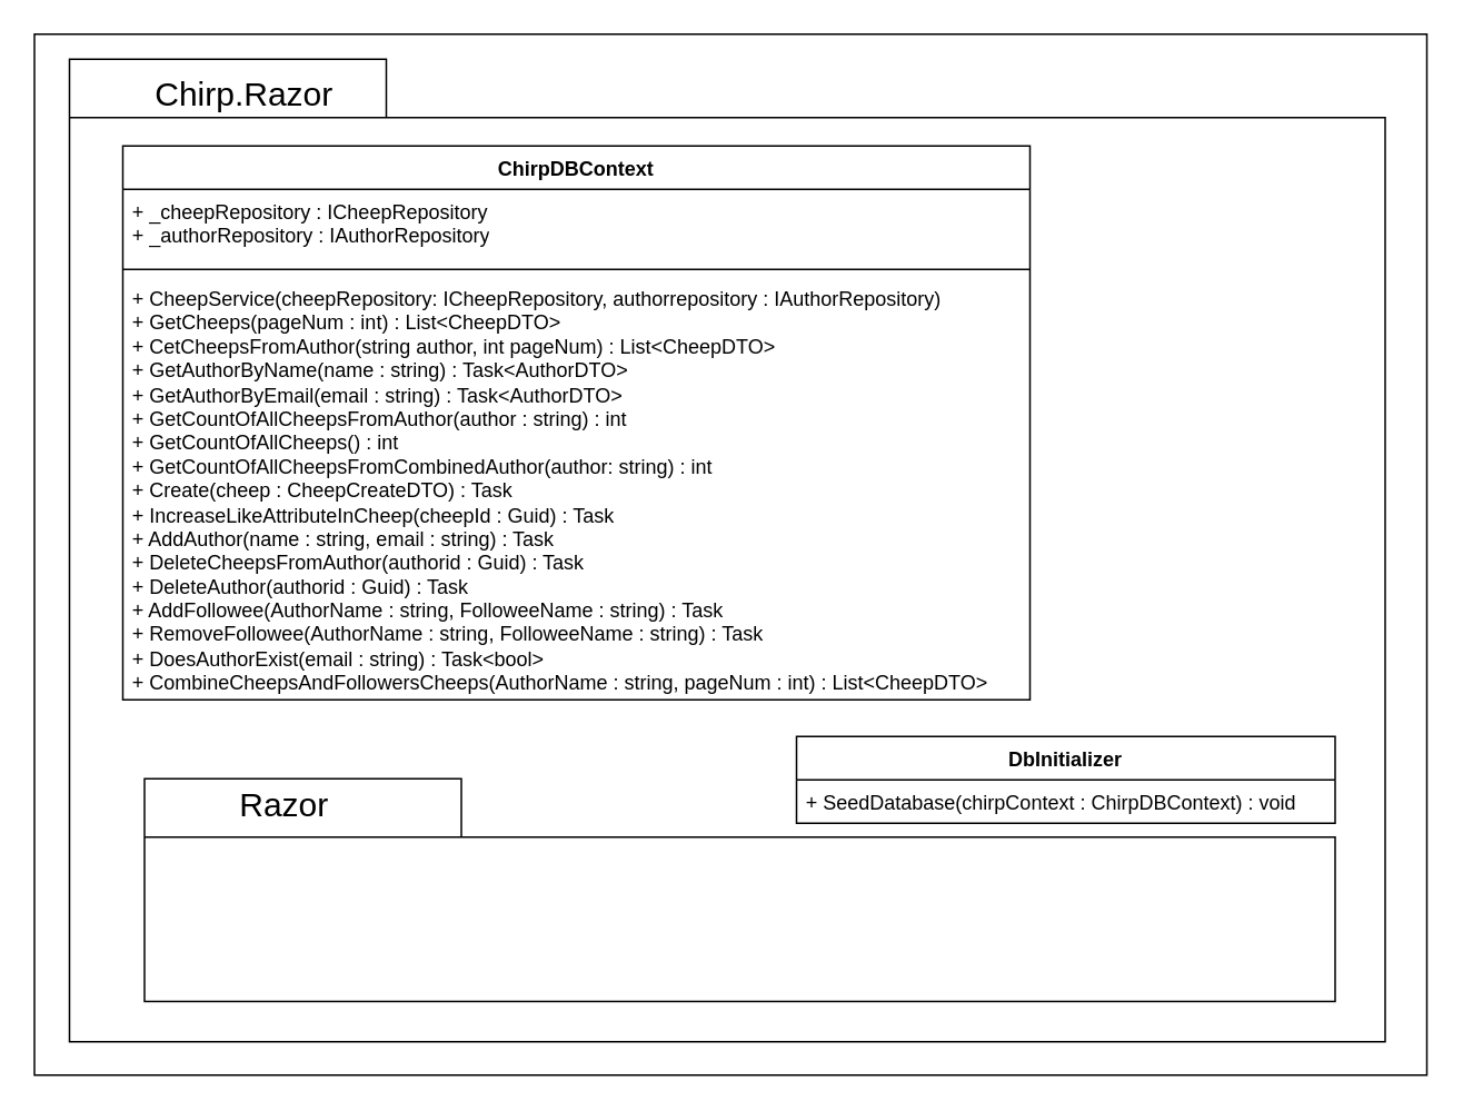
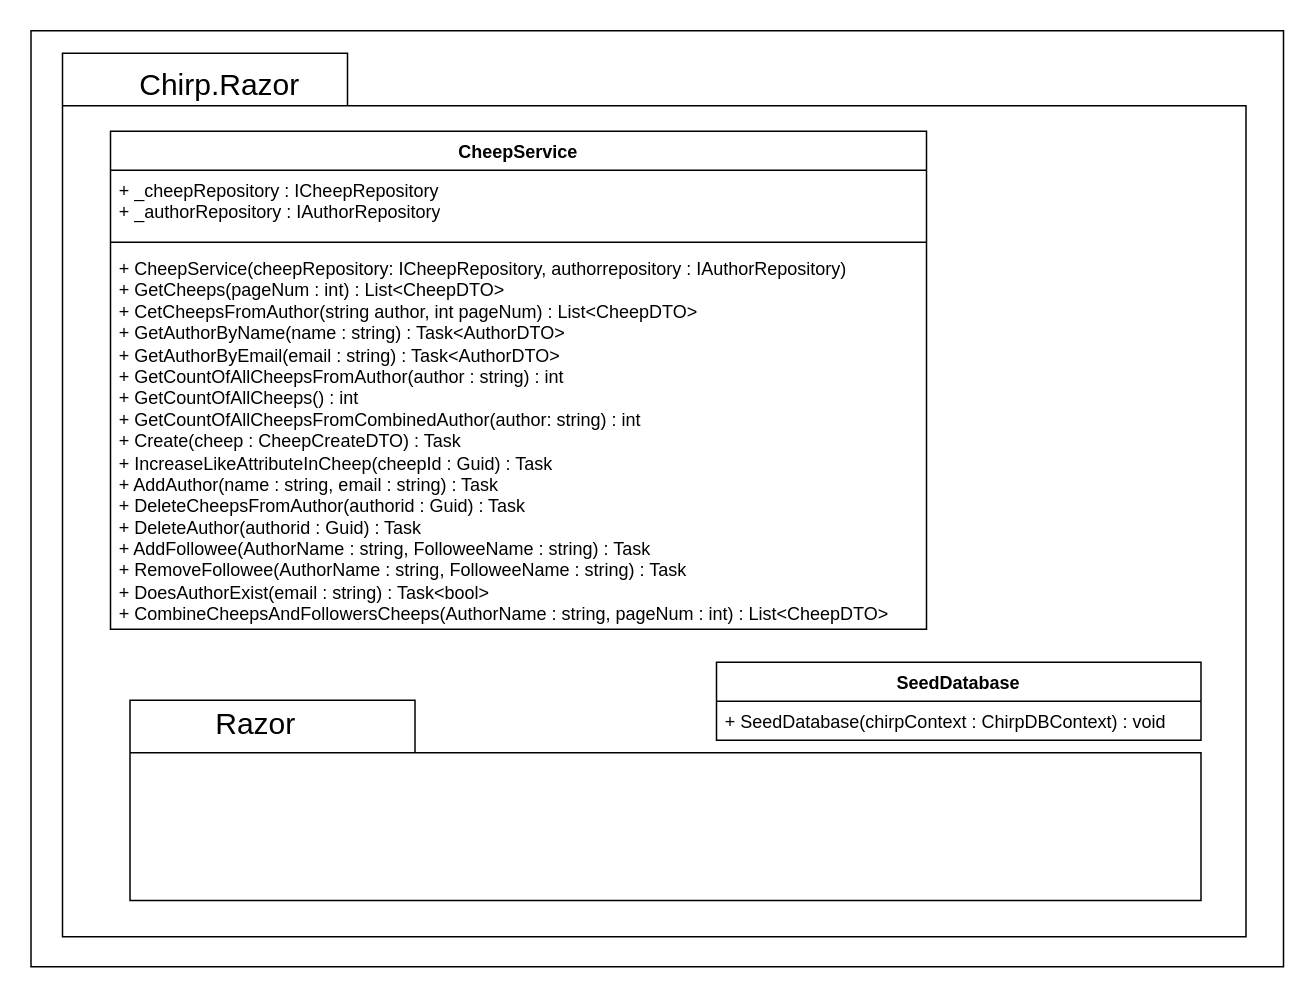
  <mxCell id="0" />
  <mxCell id="1" parent="0" />
  <mxCell id="2" value="" style="rounded=0;whiteSpace=wrap;html=1;fillColor=none;" parent="1" vertex="1"><mxGeometry x="20" y="20" width="835" height="624" as="geometry" /></mxCell>
  <mxCell id="3" value="" style="shape=folder;fontStyle=1;spacingTop=10;tabWidth=190;tabHeight=35;tabPosition=left;html=1;strokeColor=#000000;fillColor=none;" parent="1" vertex="1"><mxGeometry x="41" y="35" width="789" height="589" as="geometry" /></mxCell>
  <mxCell id="4" value="" style="shape=folder;fontStyle=1;spacingTop=10;tabWidth=190;tabHeight=35;tabPosition=left;html=1;strokeColor=#000000;fillColor=none;" parent="1" vertex="1"><mxGeometry x="86" y="466.37" width="714" height="133.5" as="geometry" /></mxCell>
  <mxCell id="5" value="&lt;font color=&quot;#000000&quot; style=&quot;font-size: 20px;&quot;&gt;Chirp.Razor&lt;/font&gt;" style="text;html=1;strokeColor=none;fillColor=none;align=center;verticalAlign=middle;whiteSpace=wrap;rounded=0;" parent="1" vertex="1"><mxGeometry x="116" y="40" width="60" height="30" as="geometry" /></mxCell>
- <mxCell id="6" value="&lt;font color=&quot;#000000&quot;&gt;DbInitializer&lt;/font&gt;" style="swimlane;fontStyle=1;align=center;verticalAlign=top;childLayout=stackLayout;horizontal=1;startSize=26;horizontalStack=0;resizeParent=1;resizeParentMax=0;resizeLast=0;collapsible=1;marginBottom=0;whiteSpace=wrap;html=1;strokeColor=#000000;fillColor=none;" parent="1" vertex="1"><mxGeometry x="477" y="441" width="323" height="52" as="geometry" /></mxCell>
+ <mxCell id="6" value="&lt;font color=&quot;#000000&quot;&gt;SeedDatabase&lt;/font&gt;" style="swimlane;fontStyle=1;align=center;verticalAlign=top;childLayout=stackLayout;horizontal=1;startSize=26;horizontalStack=0;resizeParent=1;resizeParentMax=0;resizeLast=0;collapsible=1;marginBottom=0;whiteSpace=wrap;html=1;strokeColor=#000000;fillColor=none;" parent="1" vertex="1"><mxGeometry x="477" y="441" width="323" height="52" as="geometry" /></mxCell>
  <mxCell id="7" value="&lt;font color=&quot;#000000&quot;&gt;+ SeedDatabase(&lt;/font&gt;&lt;span style=&quot;color: rgb(0, 0, 0);&quot;&gt;chirpContext :&amp;nbsp;&lt;/span&gt;&lt;font color=&quot;#000000&quot;&gt;ChirpDBContext) : void&lt;/font&gt;" style="text;strokeColor=none;fillColor=none;align=left;verticalAlign=top;spacingLeft=4;spacingRight=4;overflow=hidden;rotatable=0;points=[[0,0.5],[1,0.5]];portConstraint=eastwest;whiteSpace=wrap;html=1;" parent="6" vertex="1"><mxGeometry y="26" width="323" height="26" as="geometry" /></mxCell>
  <mxCell id="8" value="&lt;font color=&quot;#000000&quot; style=&quot;font-size: 20px;&quot;&gt;Razor&lt;/font&gt;" style="text;html=1;strokeColor=none;fillColor=none;align=center;verticalAlign=middle;whiteSpace=wrap;rounded=0;" parent="1" vertex="1"><mxGeometry x="140" y="466" width="60" height="30" as="geometry" /></mxCell>
- <mxCell id="9" value="&lt;font color=&quot;#000000&quot;&gt;ChirpDBContext&lt;/font&gt;" style="swimlane;fontStyle=1;align=center;verticalAlign=top;childLayout=stackLayout;horizontal=1;startSize=26;horizontalStack=0;resizeParent=1;resizeParentMax=0;resizeLast=0;collapsible=1;marginBottom=0;whiteSpace=wrap;html=1;strokeColor=#000000;fillColor=none;" parent="1" vertex="1"><mxGeometry x="73" y="87" width="544" height="332" as="geometry" /></mxCell>
+ <mxCell id="9" value="&lt;font color=&quot;#000000&quot;&gt;CheepService&lt;/font&gt;" style="swimlane;fontStyle=1;align=center;verticalAlign=top;childLayout=stackLayout;horizontal=1;startSize=26;horizontalStack=0;resizeParent=1;resizeParentMax=0;resizeLast=0;collapsible=1;marginBottom=0;whiteSpace=wrap;html=1;strokeColor=#000000;fillColor=none;" parent="1" vertex="1"><mxGeometry x="73" y="87" width="544" height="332" as="geometry" /></mxCell>
  <mxCell id="10" value="&lt;font color=&quot;#000000&quot;&gt;+ _cheepRepository : ICheepRepository&lt;br&gt;+ _authorRepository : IAuthorRepository&lt;/font&gt;" style="text;strokeColor=none;fillColor=none;align=left;verticalAlign=top;spacingLeft=4;spacingRight=4;overflow=hidden;rotatable=0;points=[[0,0.5],[1,0.5]];portConstraint=eastwest;whiteSpace=wrap;html=1;" parent="9" vertex="1"><mxGeometry y="26" width="544" height="44" as="geometry" /></mxCell>
  <mxCell id="11" value="" style="line;strokeWidth=1;fillColor=none;align=left;verticalAlign=middle;spacingTop=-1;spacingLeft=3;spacingRight=3;rotatable=0;labelPosition=right;points=[];portConstraint=eastwest;strokeColor=inherit;" parent="9" vertex="1"><mxGeometry y="70" width="544" height="8" as="geometry" /></mxCell>
  <mxCell id="12" value="&lt;font color=&quot;#000000&quot;&gt;+ CheepService(&lt;/font&gt;&lt;span style=&quot;color: rgb(0, 0, 0);&quot;&gt;cheepRepository:&amp;nbsp;&lt;/span&gt;&lt;font color=&quot;#000000&quot;&gt;ICheepRepository, authorrepository :&amp;nbsp;&lt;/font&gt;&lt;span style=&quot;color: rgb(0, 0, 0);&quot;&gt;IAuthorRepository&lt;/span&gt;&lt;font color=&quot;#000000&quot;&gt;)&lt;br&gt;&lt;/font&gt;&lt;font color=&quot;#000000&quot;&gt;+ GetCheeps(pageNum :&amp;nbsp;&lt;/font&gt;&lt;span style=&quot;color: rgb(0, 0, 0);&quot;&gt;int&lt;/span&gt;&lt;font color=&quot;#000000&quot;&gt;) : List&amp;lt;CheepDTO&amp;gt;&lt;br&gt;+ CetCheepsFromAuthor(string author, int pageNum) : List&amp;lt;CheepDTO&amp;gt;&lt;br&gt;+ GetAuthorByName(name : string) : Task&amp;lt;AuthorDTO&amp;gt;&lt;br&gt;+ GetAuthorByEmail(email : string) : Task&amp;lt;AuthorDTO&amp;gt;&lt;br&gt;+ GetCountOfAllCheepsFromAuthor(author : string) : int&lt;br&gt;+ GetCountOfAllCheeps() : int&lt;br&gt;+ GetCountOfAllCheepsFromCombinedAuthor(author: string) : int&lt;br&gt;+ Create(cheep : CheepCreateDTO) : Task&lt;br&gt;+ IncreaseLikeAttributeInCheep(cheepId : Guid) : Task&lt;br&gt;+ AddAuthor(name : string, email : string) : Task&lt;br&gt;+ DeleteCheepsFromAuthor(authorid : Guid) : Task&lt;br&gt;+ DeleteAuthor(authorid : Guid) : Task&lt;br&gt;+ AddFollowee(AuthorName : string, FolloweeName : string) : Task&lt;br&gt;+ RemoveFollowee(AuthorName : string, FolloweeName : string) : Task&lt;br&gt;+ DoesAuthorExist(email : string) : Task&amp;lt;bool&amp;gt;&lt;br&gt;+ CombineCheepsAndFollowersCheeps(AuthorName : string, pageNum : int) : List&amp;lt;CheepDTO&amp;gt;&lt;br&gt;&lt;br&gt;&lt;/font&gt;" style="text;strokeColor=none;fillColor=none;align=left;verticalAlign=top;spacingLeft=4;spacingRight=4;overflow=hidden;rotatable=0;points=[[0,0.5],[1,0.5]];portConstraint=eastwest;whiteSpace=wrap;html=1;" parent="9" vertex="1"><mxGeometry y="78" width="544" height="254" as="geometry" /></mxCell>
